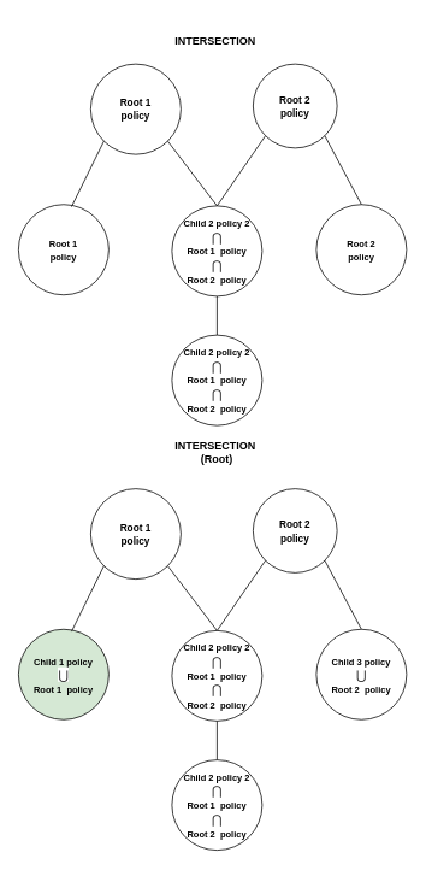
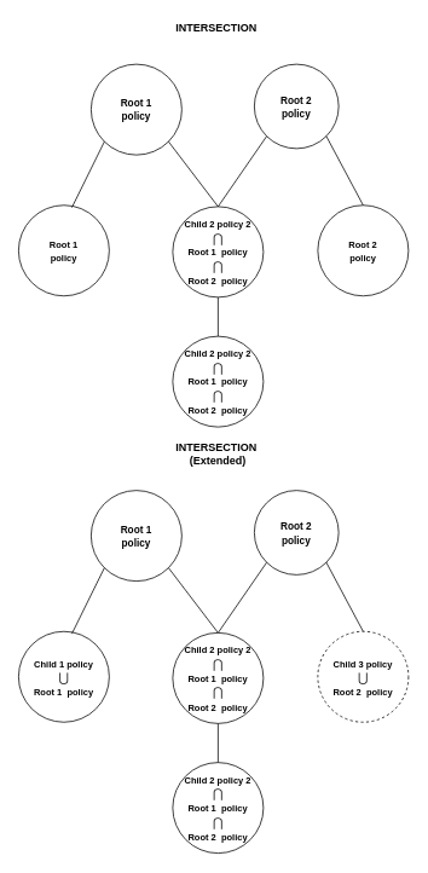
  <mxCell id="0" />
  <mxCell id="1" parent="0" />
  <mxCell id="2" value="&lt;font style=&quot;font-size: 11px&quot;&gt;&lt;b&gt;Root 1&lt;br&gt;policy&lt;br&gt;&lt;/b&gt;&lt;/font&gt;" style="ellipse;whiteSpace=wrap;html=1;aspect=fixed;" vertex="1" parent="1"><mxGeometry x="100" y="70" width="100" height="100" as="geometry" /></mxCell>
  <mxCell id="3" value="&lt;span style=&quot;font-size: 10px&quot;&gt;&lt;b&gt;Root 1 &lt;br&gt;policy&lt;/b&gt;&lt;/span&gt;" style="ellipse;whiteSpace=wrap;html=1;aspect=fixed;" vertex="1" parent="1"><mxGeometry x="20" y="225.5" width="100" height="100" as="geometry" /></mxCell>
  <mxCell id="4" value="" style="endArrow=none;html=1;entryX=0;entryY=1;entryDx=0;entryDy=0;exitX=0.588;exitY=0.025;exitDx=0;exitDy=0;exitPerimeter=0;" edge="1" parent="1" source="3" target="2"><mxGeometry width="50" height="50" relative="1" as="geometry"><mxPoint x="210" y="350" as="sourcePoint" /><mxPoint x="260" y="300" as="targetPoint" /></mxGeometry></mxCell>
  <mxCell id="5" value="" style="endArrow=none;html=1;entryX=1;entryY=1;entryDx=0;entryDy=0;exitX=0.5;exitY=0;exitDx=0;exitDy=0;" edge="1" parent="1" source="6" target="2"><mxGeometry width="50" height="50" relative="1" as="geometry"><mxPoint x="159.5" y="240" as="sourcePoint" /><mxPoint x="159.5" y="170" as="targetPoint" /></mxGeometry></mxCell>
  <mxCell id="6" value="&lt;b style=&quot;font-size: 10px&quot;&gt;Child 2 policy 2&lt;br&gt;&lt;/b&gt;&lt;span style=&quot;color: rgb(34 , 34 , 34) ; font-family: &amp;#34;arial&amp;#34; , sans-serif ; font-size: 14px ; text-align: left ; background-color: rgb(255 , 255 , 255)&quot;&gt;⋂&lt;/span&gt;&lt;b style=&quot;font-size: 10px&quot;&gt;&lt;span style=&quot;color: rgb(32 , 33 , 34) ; font-family: sans-serif ; background-color: rgb(255 , 255 , 255)&quot;&gt;&lt;br&gt;&lt;/span&gt;Root 1&amp;nbsp; policy&lt;/b&gt;&lt;b style=&quot;font-size: 10px&quot;&gt;&lt;br&gt;&lt;/b&gt;&lt;span style=&quot;color: rgb(34 , 34 , 34) ; font-family: &amp;#34;arial&amp;#34; , sans-serif ; font-size: 14px ; text-align: left ; background-color: rgb(255 , 255 , 255)&quot;&gt;⋂&lt;/span&gt;&lt;b style=&quot;font-size: 10px&quot;&gt;&lt;span style=&quot;color: rgb(32 , 33 , 34) ; font-family: sans-serif ; background-color: rgb(255 , 255 , 255)&quot;&gt;&lt;br&gt;&lt;/span&gt;Root 2&amp;nbsp; policy&lt;/b&gt;" style="ellipse;whiteSpace=wrap;html=1;aspect=fixed;" vertex="1" parent="1"><mxGeometry x="190" y="227" width="100" height="100" as="geometry" /></mxCell>
  <mxCell id="7" value="&lt;font style=&quot;font-size: 10px&quot;&gt;&lt;b&gt;Child 2 policy 2&lt;br&gt;&lt;/b&gt;&lt;span style=&quot;color: rgb(34 , 34 , 34) ; font-family: &amp;#34;arial&amp;#34; , sans-serif ; font-size: 14px ; text-align: left ; background-color: rgb(255 , 255 , 255)&quot;&gt;⋂&lt;/span&gt;&lt;b&gt;&lt;span style=&quot;color: rgb(32 , 33 , 34) ; font-family: sans-serif ; background-color: rgb(255 , 255 , 255)&quot;&gt;&lt;br&gt;&lt;/span&gt;Root 1&amp;nbsp; policy&lt;/b&gt;&lt;b&gt;&lt;br&gt;&lt;/b&gt;&lt;span style=&quot;color: rgb(34 , 34 , 34) ; font-family: &amp;#34;arial&amp;#34; , sans-serif ; font-size: 14px ; text-align: left ; background-color: rgb(255 , 255 , 255)&quot;&gt;⋂&lt;/span&gt;&lt;b&gt;&lt;span style=&quot;color: rgb(32 , 33 , 34) ; font-family: sans-serif ; background-color: rgb(255 , 255 , 255)&quot;&gt;&lt;br&gt;&lt;/span&gt;Root 2&amp;nbsp; policy&lt;/b&gt;&lt;br&gt;&lt;/font&gt;" style="ellipse;whiteSpace=wrap;html=1;aspect=fixed;" vertex="1" parent="1"><mxGeometry x="190" y="370" width="100" height="100" as="geometry" /></mxCell>
  <mxCell id="8" value="&lt;font style=&quot;font-size: 11px&quot;&gt;&lt;b&gt;Root 2&lt;br&gt;policy&lt;br&gt;&lt;/b&gt;&lt;/font&gt;" style="ellipse;whiteSpace=wrap;html=1;aspect=fixed;" vertex="1" parent="1"><mxGeometry x="280" y="70" width="93" height="93" as="geometry" /></mxCell>
  <mxCell id="9" value="&lt;span style=&quot;font-size: 10px&quot;&gt;&lt;b&gt;Root 2 &lt;br&gt;policy&lt;/b&gt;&lt;/span&gt;" style="ellipse;whiteSpace=wrap;html=1;aspect=fixed;" vertex="1" parent="1"><mxGeometry x="350" y="225.5" width="100" height="100" as="geometry" /></mxCell>
  <mxCell id="10" value="" style="endArrow=none;html=1;entryX=0;entryY=1;entryDx=0;entryDy=0;exitX=0.5;exitY=0;exitDx=0;exitDy=0;" edge="1" parent="1" source="6" target="8"><mxGeometry width="50" height="50" relative="1" as="geometry"><mxPoint x="370" y="247" as="sourcePoint" /><mxPoint x="369.5" y="180" as="targetPoint" /></mxGeometry></mxCell>
  <mxCell id="11" value="" style="endArrow=none;html=1;entryX=1;entryY=1;entryDx=0;entryDy=0;exitX=0.5;exitY=0;exitDx=0;exitDy=0;" edge="1" parent="1" source="9" target="8"><mxGeometry width="50" height="50" relative="1" as="geometry"><mxPoint x="250" y="237" as="sourcePoint" /><mxPoint x="341.716" y="168.284" as="targetPoint" /></mxGeometry></mxCell>
- <mxCell id="12" value="&lt;b&gt;INTERSECTION&amp;nbsp;&lt;br&gt;&lt;/b&gt;" style="text;html=1;strokeColor=none;fillColor=none;align=center;verticalAlign=middle;whiteSpace=wrap;rounded=0;" vertex="1" parent="1"><mxGeometry x="200" y="35" width="80" height="20" as="geometry" /></mxCell>
+ <mxCell id="12" value="&lt;b&gt;INTERSECTION&amp;nbsp;&lt;br&gt;&lt;/b&gt;" style="text;html=1;strokeColor=none;fillColor=none;align=center;verticalAlign=middle;whiteSpace=wrap;rounded=0;" vertex="1" parent="1"><mxGeometry x="200" y="20" width="80" height="20" as="geometry" /></mxCell>
  <mxCell id="13" value="" style="endArrow=none;html=1;entryX=0.5;entryY=1;entryDx=0;entryDy=0;" edge="1" parent="1" source="7" target="6"><mxGeometry width="50" height="50" relative="1" as="geometry"><mxPoint x="370" y="237" as="sourcePoint" /><mxPoint x="370" y="180" as="targetPoint" /></mxGeometry></mxCell>
  <mxCell id="14" value="&lt;font style=&quot;font-size: 11px&quot;&gt;&lt;b&gt;Root 1&lt;br&gt;policy&lt;br&gt;&lt;/b&gt;&lt;/font&gt;" style="ellipse;whiteSpace=wrap;html=1;aspect=fixed;" vertex="1" parent="1"><mxGeometry x="100" y="540" width="100" height="100" as="geometry" /></mxCell>
- <mxCell id="15" value="&lt;b style=&quot;font-size: 10px&quot;&gt;Child 1 policy&lt;br&gt;&lt;/b&gt;&lt;span style=&quot;color: rgb(34 , 34 , 34) ; font-family: &amp;#34;arial&amp;#34; , sans-serif ; font-size: 14px ; text-align: left ; background-color: rgb(255 , 255 , 255)&quot;&gt;⋃&lt;/span&gt;&lt;b style=&quot;font-size: 10px&quot;&gt;&lt;span style=&quot;color: rgb(32 , 33 , 34) ; font-family: sans-serif ; background-color: rgb(255 , 255 , 255)&quot;&gt;&lt;br&gt;&lt;/span&gt;Root 1&amp;nbsp; policy&lt;/b&gt;" style="ellipse;whiteSpace=wrap;html=1;aspect=fixed;fillColor=#d5e8d4;" vertex="1" parent="1"><mxGeometry x="20" y="695.5" width="100" height="100" as="geometry" /></mxCell>
+ <mxCell id="15" value="&lt;b style=&quot;font-size: 10px&quot;&gt;Child 1 policy&lt;br&gt;&lt;/b&gt;&lt;span style=&quot;color: rgb(34 , 34 , 34) ; font-family: &amp;#34;arial&amp;#34; , sans-serif ; font-size: 14px ; text-align: left ; background-color: rgb(255 , 255 , 255)&quot;&gt;⋃&lt;/span&gt;&lt;b style=&quot;font-size: 10px&quot;&gt;&lt;span style=&quot;color: rgb(32 , 33 , 34) ; font-family: sans-serif ; background-color: rgb(255 , 255 , 255)&quot;&gt;&lt;br&gt;&lt;/span&gt;Root 1&amp;nbsp; policy&lt;/b&gt;" style="ellipse;whiteSpace=wrap;html=1;aspect=fixed;" vertex="1" parent="1"><mxGeometry x="20" y="695.5" width="100" height="100" as="geometry" /></mxCell>
  <mxCell id="16" value="" style="endArrow=none;html=1;entryX=0;entryY=1;entryDx=0;entryDy=0;exitX=0.588;exitY=0.025;exitDx=0;exitDy=0;exitPerimeter=0;" edge="1" parent="1" source="15" target="14"><mxGeometry width="50" height="50" relative="1" as="geometry"><mxPoint x="210" y="820" as="sourcePoint" /><mxPoint x="260" y="770" as="targetPoint" /></mxGeometry></mxCell>
  <mxCell id="17" value="" style="endArrow=none;html=1;entryX=1;entryY=1;entryDx=0;entryDy=0;exitX=0.5;exitY=0;exitDx=0;exitDy=0;" edge="1" parent="1" source="18" target="14"><mxGeometry width="50" height="50" relative="1" as="geometry"><mxPoint x="159.5" y="710" as="sourcePoint" /><mxPoint x="159.5" y="640" as="targetPoint" /></mxGeometry></mxCell>
  <mxCell id="18" value="&lt;b style=&quot;font-size: 10px&quot;&gt;Child 2 policy 2&lt;br&gt;&lt;/b&gt;&lt;span style=&quot;color: rgb(34 , 34 , 34) ; font-family: &amp;#34;arial&amp;#34; , sans-serif ; font-size: 14px ; text-align: left ; background-color: rgb(255 , 255 , 255)&quot;&gt;⋂&lt;/span&gt;&lt;b style=&quot;font-size: 10px&quot;&gt;&lt;span style=&quot;color: rgb(32 , 33 , 34) ; font-family: sans-serif ; background-color: rgb(255 , 255 , 255)&quot;&gt;&lt;br&gt;&lt;/span&gt;Root 1&amp;nbsp; policy&lt;/b&gt;&lt;b style=&quot;font-size: 10px&quot;&gt;&lt;br&gt;&lt;/b&gt;&lt;span style=&quot;color: rgb(34 , 34 , 34) ; font-family: &amp;#34;arial&amp;#34; , sans-serif ; font-size: 14px ; text-align: left ; background-color: rgb(255 , 255 , 255)&quot;&gt;⋂&lt;/span&gt;&lt;b style=&quot;font-size: 10px&quot;&gt;&lt;span style=&quot;color: rgb(32 , 33 , 34) ; font-family: sans-serif ; background-color: rgb(255 , 255 , 255)&quot;&gt;&lt;br&gt;&lt;/span&gt;Root 2&amp;nbsp; policy&lt;/b&gt;" style="ellipse;whiteSpace=wrap;html=1;aspect=fixed;" vertex="1" parent="1"><mxGeometry x="190" y="697" width="100" height="100" as="geometry" /></mxCell>
  <mxCell id="19" value="&lt;font style=&quot;font-size: 10px&quot;&gt;&lt;b&gt;Child 2 policy 2&lt;br&gt;&lt;/b&gt;&lt;span style=&quot;color: rgb(34 , 34 , 34) ; font-family: &amp;#34;arial&amp;#34; , sans-serif ; font-size: 14px ; text-align: left ; background-color: rgb(255 , 255 , 255)&quot;&gt;⋂&lt;/span&gt;&lt;b&gt;&lt;span style=&quot;color: rgb(32 , 33 , 34) ; font-family: sans-serif ; background-color: rgb(255 , 255 , 255)&quot;&gt;&lt;br&gt;&lt;/span&gt;Root 1&amp;nbsp; policy&lt;/b&gt;&lt;b&gt;&lt;br&gt;&lt;/b&gt;&lt;span style=&quot;color: rgb(34 , 34 , 34) ; font-family: &amp;#34;arial&amp;#34; , sans-serif ; font-size: 14px ; text-align: left ; background-color: rgb(255 , 255 , 255)&quot;&gt;⋂&lt;/span&gt;&lt;b&gt;&lt;span style=&quot;color: rgb(32 , 33 , 34) ; font-family: sans-serif ; background-color: rgb(255 , 255 , 255)&quot;&gt;&lt;br&gt;&lt;/span&gt;Root 2&amp;nbsp; policy&lt;/b&gt;&lt;br&gt;&lt;/font&gt;" style="ellipse;whiteSpace=wrap;html=1;aspect=fixed;" vertex="1" parent="1"><mxGeometry x="190" y="840" width="100" height="100" as="geometry" /></mxCell>
  <mxCell id="20" value="&lt;font style=&quot;font-size: 11px&quot;&gt;&lt;b&gt;Root 2&lt;br&gt;policy&lt;br&gt;&lt;/b&gt;&lt;/font&gt;" style="ellipse;whiteSpace=wrap;html=1;aspect=fixed;" vertex="1" parent="1"><mxGeometry x="280" y="540" width="93" height="93" as="geometry" /></mxCell>
- <mxCell id="21" value="&lt;font style=&quot;font-size: 10px&quot;&gt;&lt;b&gt;Child 3 policy&lt;br&gt;&lt;/b&gt;&lt;span style=&quot;color: rgb(34 , 34 , 34) ; font-family: &amp;#34;arial&amp;#34; , sans-serif ; font-size: 14px ; text-align: left ; background-color: rgb(255 , 255 , 255)&quot;&gt;⋃&lt;/span&gt;&lt;b&gt;&lt;span style=&quot;color: rgb(32 , 33 , 34) ; font-family: sans-serif ; background-color: rgb(255 , 255 , 255)&quot;&gt;&lt;br&gt;&lt;/span&gt;Root 2&amp;nbsp; policy&lt;/b&gt;&lt;/font&gt;" style="ellipse;whiteSpace=wrap;html=1;aspect=fixed;" vertex="1" parent="1"><mxGeometry x="350" y="695.5" width="100" height="100" as="geometry" /></mxCell>
+ <mxCell id="21" value="&lt;font style=&quot;font-size: 10px&quot;&gt;&lt;b&gt;Child 3 policy&lt;br&gt;&lt;/b&gt;&lt;span style=&quot;color: rgb(34 , 34 , 34) ; font-family: &amp;#34;arial&amp;#34; , sans-serif ; font-size: 14px ; text-align: left ; background-color: rgb(255 , 255 , 255)&quot;&gt;⋃&lt;/span&gt;&lt;b&gt;&lt;span style=&quot;color: rgb(32 , 33 , 34) ; font-family: sans-serif ; background-color: rgb(255 , 255 , 255)&quot;&gt;&lt;br&gt;&lt;/span&gt;Root 2&amp;nbsp; policy&lt;/b&gt;&lt;/font&gt;" style="ellipse;whiteSpace=wrap;html=1;aspect=fixed;dashed=1;" vertex="1" parent="1"><mxGeometry x="350" y="695.5" width="100" height="100" as="geometry" /></mxCell>
  <mxCell id="22" value="" style="endArrow=none;html=1;entryX=0;entryY=1;entryDx=0;entryDy=0;exitX=0.5;exitY=0;exitDx=0;exitDy=0;" edge="1" parent="1" source="18" target="20"><mxGeometry width="50" height="50" relative="1" as="geometry"><mxPoint x="370" y="717" as="sourcePoint" /><mxPoint x="369.5" y="650" as="targetPoint" /></mxGeometry></mxCell>
  <mxCell id="23" value="" style="endArrow=none;html=1;entryX=1;entryY=1;entryDx=0;entryDy=0;exitX=0.5;exitY=0;exitDx=0;exitDy=0;" edge="1" parent="1" source="21" target="20"><mxGeometry width="50" height="50" relative="1" as="geometry"><mxPoint x="250" y="707" as="sourcePoint" /><mxPoint x="341.716" y="638.284" as="targetPoint" /></mxGeometry></mxCell>
- <mxCell id="24" value="&lt;b&gt;INTERSECTION&amp;nbsp;&lt;br&gt;(Root)&lt;br&gt;&lt;/b&gt;" style="text;html=1;strokeColor=none;fillColor=none;align=center;verticalAlign=middle;whiteSpace=wrap;rounded=0;" vertex="1" parent="1"><mxGeometry x="200" y="490" width="80" height="20" as="geometry" /></mxCell>
+ <mxCell id="24" value="&lt;b&gt;INTERSECTION&amp;nbsp;&lt;br&gt;(Extended)&lt;br&gt;&lt;/b&gt;" style="text;html=1;strokeColor=none;fillColor=none;align=center;verticalAlign=middle;whiteSpace=wrap;rounded=0;" vertex="1" parent="1"><mxGeometry x="200" y="490" width="80" height="20" as="geometry" /></mxCell>
  <mxCell id="25" value="" style="endArrow=none;html=1;entryX=0.5;entryY=1;entryDx=0;entryDy=0;" edge="1" parent="1" source="19" target="18"><mxGeometry width="50" height="50" relative="1" as="geometry"><mxPoint x="370" y="707" as="sourcePoint" /><mxPoint x="370" y="650" as="targetPoint" /></mxGeometry></mxCell>
